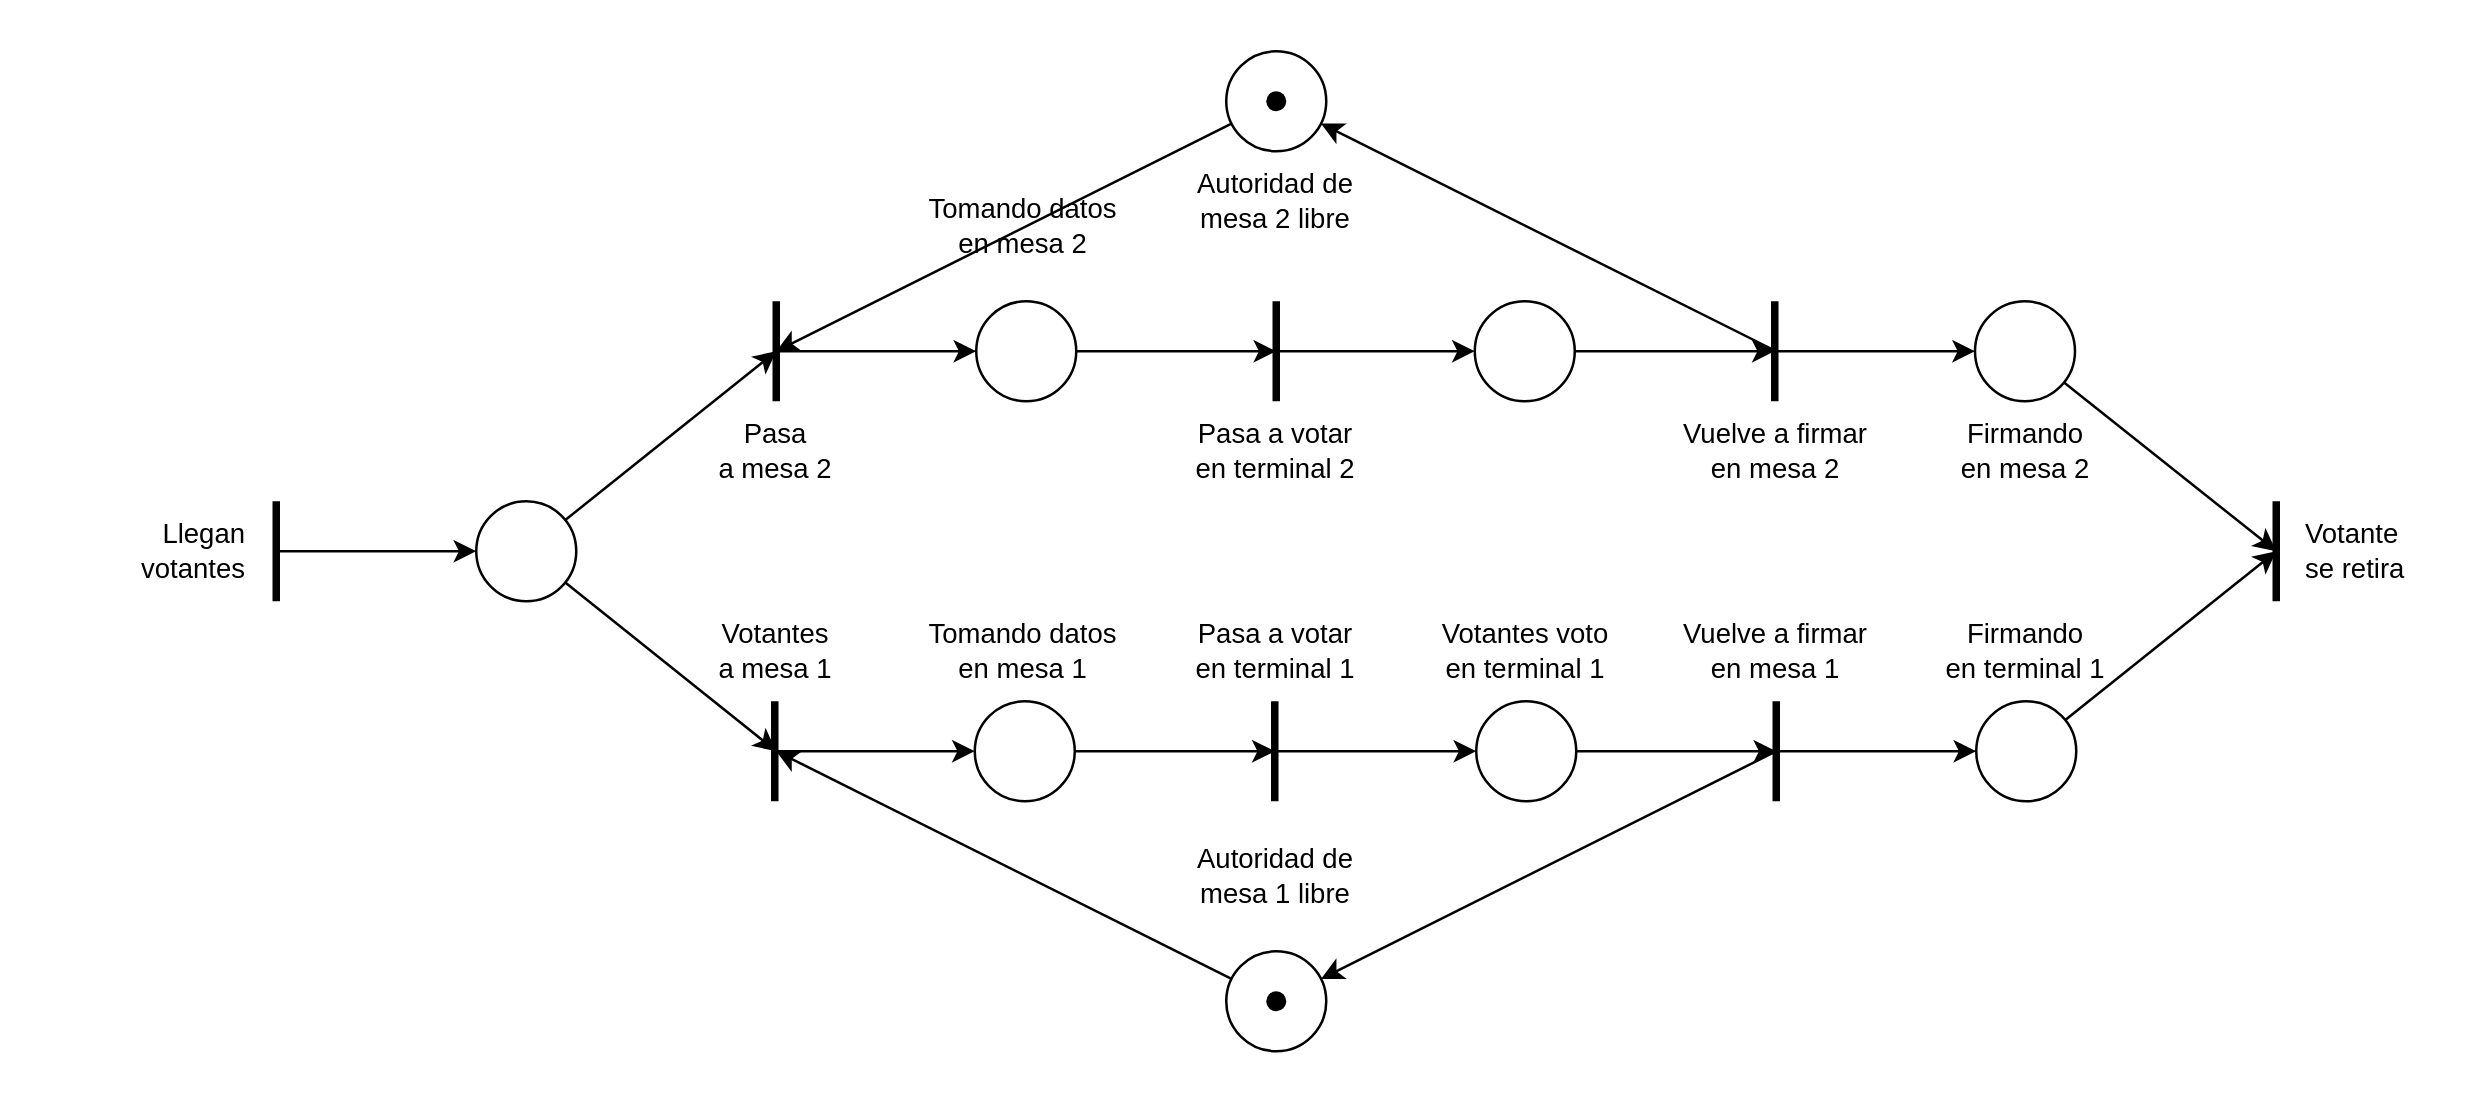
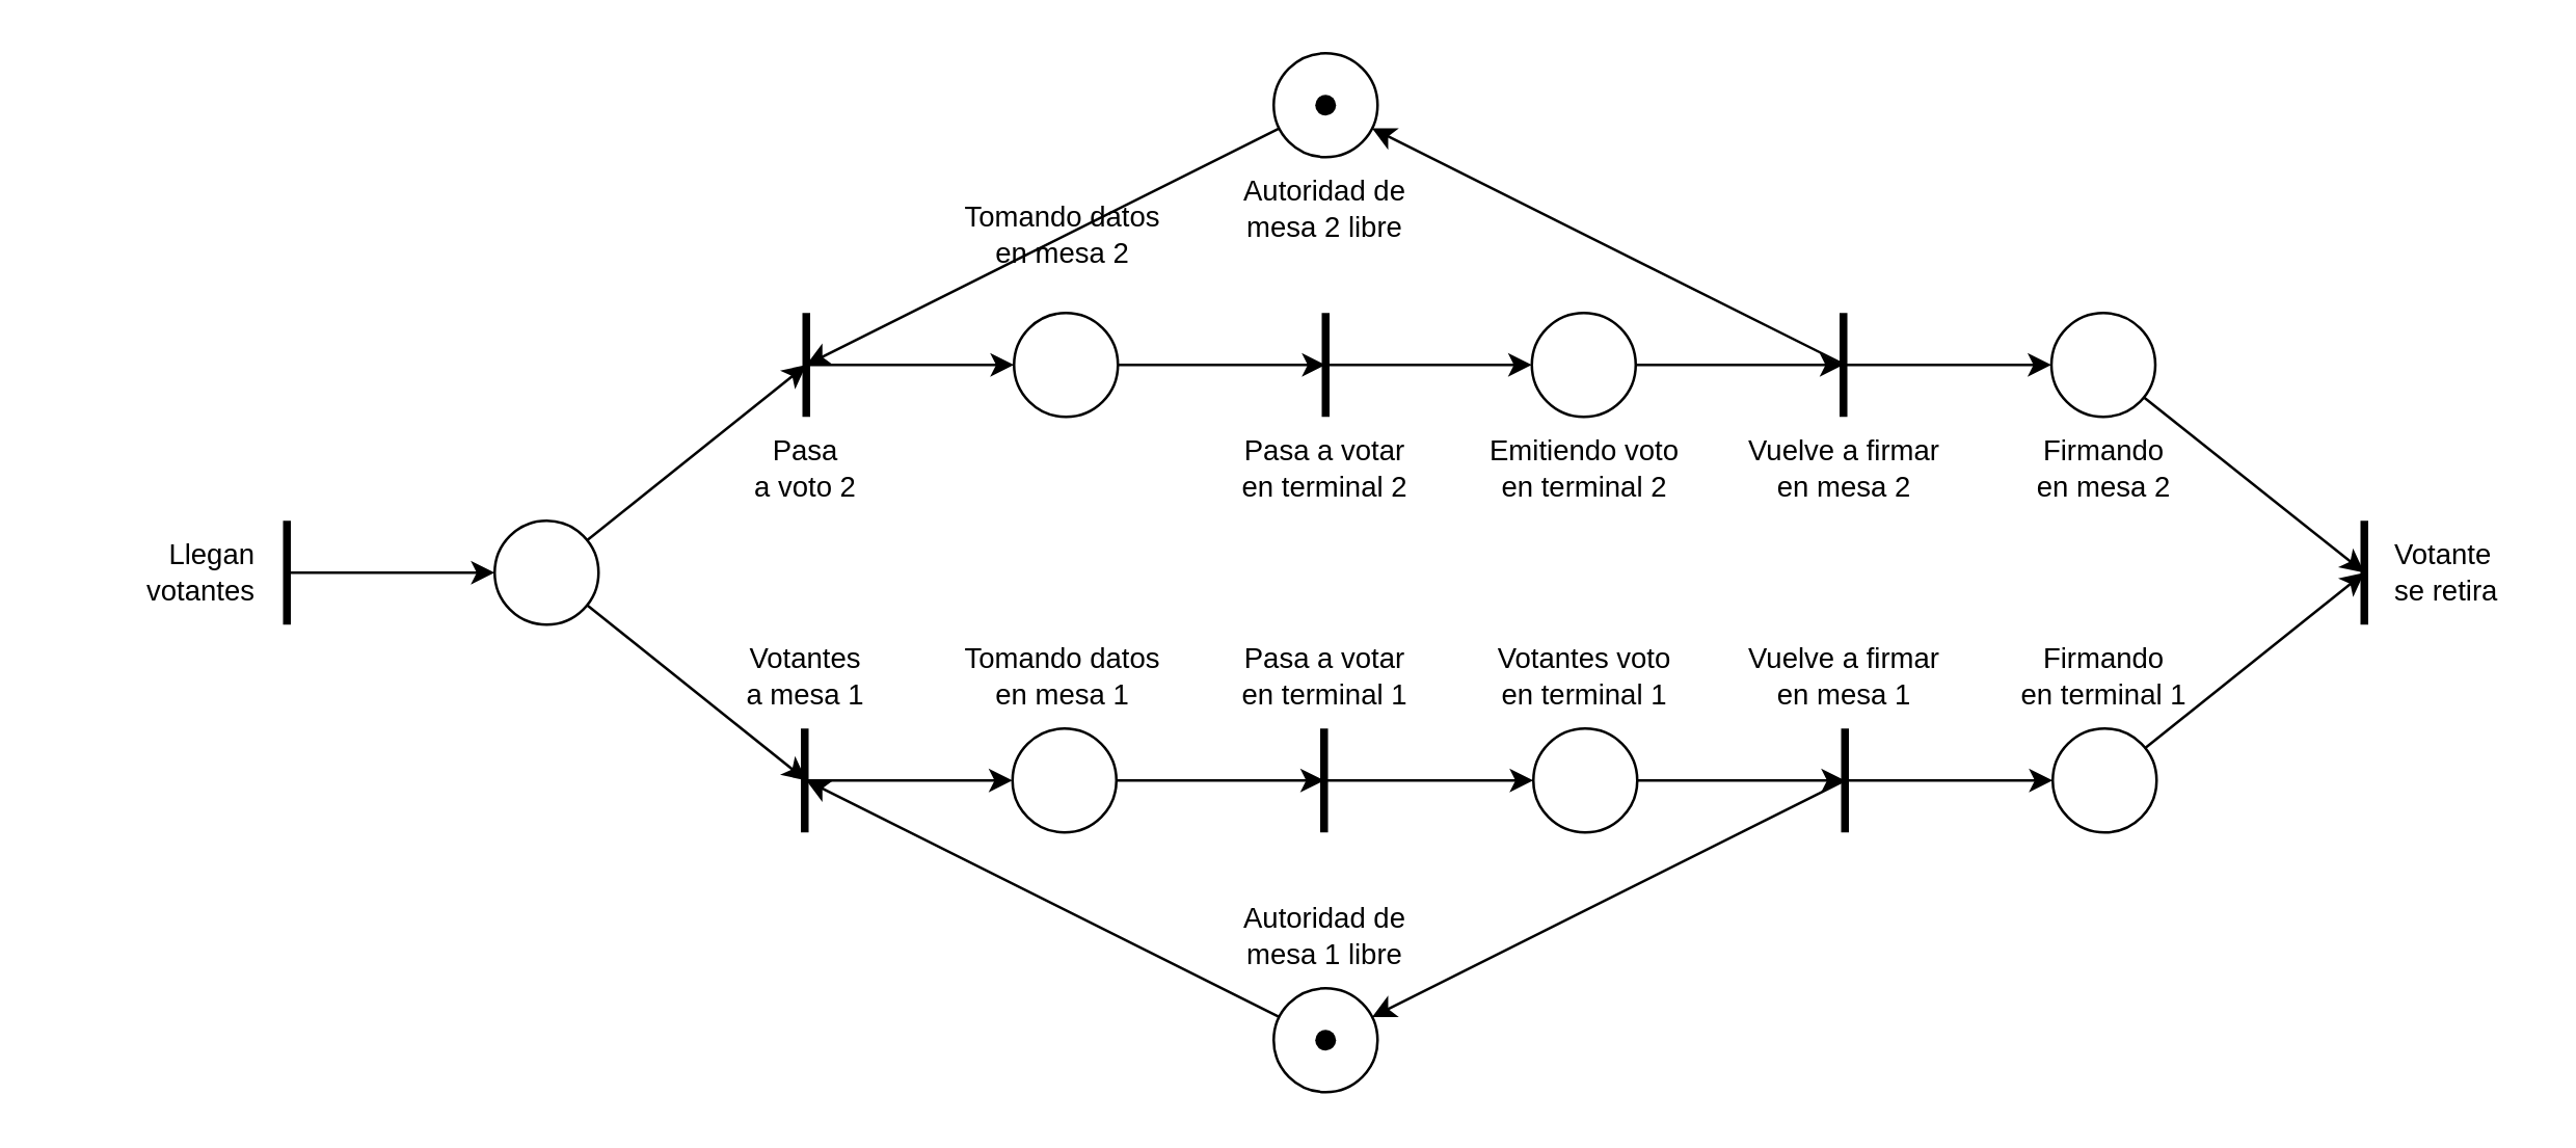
  <mxCell id="0" />
  <mxCell id="1" parent="0" />
  <mxCell id="2" style="rounded=0;orthogonalLoop=1;jettySize=auto;html=1;strokeWidth=1;" edge="1" parent="1" source="4"><mxGeometry relative="1" as="geometry"><mxPoint x="310" y="140" as="targetPoint" /></mxGeometry></mxCell>
  <mxCell id="3" style="edgeStyle=none;rounded=0;orthogonalLoop=1;jettySize=auto;html=1;strokeWidth=1;" edge="1" parent="1" source="4"><mxGeometry relative="1" as="geometry"><mxPoint x="310" y="300" as="targetPoint" /></mxGeometry></mxCell>
  <mxCell id="4" value="" style="ellipse;whiteSpace=wrap;html=1;aspect=fixed;" vertex="1" parent="1"><mxGeometry x="190" y="200" width="40" height="40" as="geometry" /></mxCell>
  <mxCell id="5" value="" style="endArrow=none;html=1;strokeWidth=3;" edge="1" parent="1"><mxGeometry width="50" height="50" relative="1" as="geometry"><mxPoint x="110" y="240" as="sourcePoint" /><mxPoint x="110" y="200" as="targetPoint" /></mxGeometry></mxCell>
  <mxCell id="6" value="" style="endArrow=classic;html=1;strokeWidth=1;" edge="1" parent="1" target="4"><mxGeometry width="50" height="50" relative="1" as="geometry"><mxPoint x="110" y="220" as="sourcePoint" /><mxPoint x="280" y="240" as="targetPoint" /></mxGeometry></mxCell>
  <mxCell id="7" style="edgeStyle=none;rounded=0;orthogonalLoop=1;jettySize=auto;html=1;strokeWidth=1;" edge="1" parent="1" source="8"><mxGeometry relative="1" as="geometry"><mxPoint x="510" y="140" as="targetPoint" /></mxGeometry></mxCell>
  <mxCell id="8" value="" style="ellipse;whiteSpace=wrap;html=1;aspect=fixed;" vertex="1" parent="1"><mxGeometry x="390" y="120" width="40" height="40" as="geometry" /></mxCell>
  <mxCell id="9" value="" style="endArrow=none;html=1;strokeWidth=3;" edge="1" parent="1"><mxGeometry width="50" height="50" relative="1" as="geometry"><mxPoint x="310" y="160" as="sourcePoint" /><mxPoint x="310" y="120" as="targetPoint" /></mxGeometry></mxCell>
  <mxCell id="10" value="" style="endArrow=classic;html=1;strokeWidth=1;" edge="1" target="8" parent="1"><mxGeometry width="50" height="50" relative="1" as="geometry"><mxPoint x="310" y="140" as="sourcePoint" /><mxPoint x="480" y="160" as="targetPoint" /></mxGeometry></mxCell>
  <mxCell id="11" style="edgeStyle=none;rounded=0;orthogonalLoop=1;jettySize=auto;html=1;strokeWidth=1;" edge="1" parent="1" source="12"><mxGeometry relative="1" as="geometry"><mxPoint x="509.41" y="300" as="targetPoint" /></mxGeometry></mxCell>
  <mxCell id="12" value="" style="ellipse;whiteSpace=wrap;html=1;aspect=fixed;" vertex="1" parent="1"><mxGeometry x="389.41" y="280" width="40" height="40" as="geometry" /></mxCell>
  <mxCell id="13" value="" style="endArrow=none;html=1;strokeWidth=3;" edge="1" parent="1"><mxGeometry width="50" height="50" relative="1" as="geometry"><mxPoint x="309.41" y="320" as="sourcePoint" /><mxPoint x="309.41" y="280" as="targetPoint" /></mxGeometry></mxCell>
  <mxCell id="14" value="" style="endArrow=classic;html=1;strokeWidth=1;" edge="1" target="12" parent="1"><mxGeometry width="50" height="50" relative="1" as="geometry"><mxPoint x="309.41" y="300" as="sourcePoint" /><mxPoint x="479.41" y="320" as="targetPoint" /></mxGeometry></mxCell>
  <mxCell id="15" value="" style="endArrow=none;html=1;strokeWidth=3;" edge="1" parent="1"><mxGeometry width="50" height="50" relative="1" as="geometry"><mxPoint x="510" y="160" as="sourcePoint" /><mxPoint x="510" y="120" as="targetPoint" /></mxGeometry></mxCell>
  <mxCell id="16" value="" style="endArrow=none;html=1;strokeWidth=3;" edge="1" parent="1"><mxGeometry width="50" height="50" relative="1" as="geometry"><mxPoint x="509.41" y="320" as="sourcePoint" /><mxPoint x="509.41" y="280" as="targetPoint" /></mxGeometry></mxCell>
  <mxCell id="17" style="edgeStyle=none;rounded=0;orthogonalLoop=1;jettySize=auto;html=1;strokeWidth=1;" edge="1" source="18" parent="1"><mxGeometry relative="1" as="geometry"><mxPoint x="710" y="300" as="targetPoint" /></mxGeometry></mxCell>
  <mxCell id="18" value="" style="ellipse;whiteSpace=wrap;html=1;aspect=fixed;" vertex="1" parent="1"><mxGeometry x="590" y="280" width="40" height="40" as="geometry" /></mxCell>
  <mxCell id="19" value="" style="endArrow=none;html=1;strokeWidth=3;" edge="1" parent="1"><mxGeometry width="50" height="50" relative="1" as="geometry"><mxPoint x="710" y="320" as="sourcePoint" /><mxPoint x="710" y="280" as="targetPoint" /></mxGeometry></mxCell>
  <mxCell id="20" value="" style="endArrow=classic;html=1;strokeWidth=1;" edge="1" target="18" parent="1"><mxGeometry width="50" height="50" relative="1" as="geometry"><mxPoint x="510" y="300" as="sourcePoint" /><mxPoint x="680" y="320" as="targetPoint" /></mxGeometry></mxCell>
  <mxCell id="21" value="" style="endArrow=classic;html=1;strokeWidth=1;" edge="1" target="22" parent="1"><mxGeometry width="50" height="50" relative="1" as="geometry"><mxPoint x="509.41" y="140" as="sourcePoint" /><mxPoint x="679.41" y="160" as="targetPoint" /></mxGeometry></mxCell>
  <mxCell id="22" value="" style="ellipse;whiteSpace=wrap;html=1;aspect=fixed;" vertex="1" parent="1"><mxGeometry x="589.41" y="120" width="40" height="40" as="geometry" /></mxCell>
  <mxCell id="23" value="" style="endArrow=none;html=1;strokeWidth=3;" edge="1" parent="1"><mxGeometry width="50" height="50" relative="1" as="geometry"><mxPoint x="709.41" y="160" as="sourcePoint" /><mxPoint x="709.41" y="120" as="targetPoint" /></mxGeometry></mxCell>
  <mxCell id="24" style="edgeStyle=none;rounded=0;orthogonalLoop=1;jettySize=auto;html=1;strokeWidth=1;" edge="1" source="22" parent="1"><mxGeometry relative="1" as="geometry"><mxPoint x="709.41" y="140" as="targetPoint" /></mxGeometry></mxCell>
  <mxCell id="25" style="edgeStyle=none;rounded=0;orthogonalLoop=1;jettySize=auto;html=1;strokeWidth=1;" edge="1" parent="1" source="26"><mxGeometry relative="1" as="geometry"><mxPoint x="310" y="140" as="targetPoint" /></mxGeometry></mxCell>
  <mxCell id="26" value="" style="ellipse;whiteSpace=wrap;html=1;aspect=fixed;" vertex="1" parent="1"><mxGeometry x="490" y="20" width="40" height="40" as="geometry" /></mxCell>
  <mxCell id="27" value="" style="endArrow=classic;html=1;strokeWidth=1;" edge="1" parent="1" target="26"><mxGeometry width="50" height="50" relative="1" as="geometry"><mxPoint x="710" y="140" as="sourcePoint" /><mxPoint x="660" y="210" as="targetPoint" /></mxGeometry></mxCell>
  <mxCell id="28" value="" style="ellipse;whiteSpace=wrap;html=1;aspect=fixed;" vertex="1" parent="1"><mxGeometry x="490" y="380" width="40" height="40" as="geometry" /></mxCell>
  <mxCell id="29" style="edgeStyle=none;rounded=0;orthogonalLoop=1;jettySize=auto;html=1;strokeWidth=1;" edge="1" parent="1" target="28"><mxGeometry relative="1" as="geometry"><mxPoint x="720" y="310" as="targetPoint" /><mxPoint x="710" y="300" as="sourcePoint" /></mxGeometry></mxCell>
  <mxCell id="30" style="edgeStyle=none;rounded=0;orthogonalLoop=1;jettySize=auto;html=1;strokeWidth=1;" edge="1" parent="1" source="28"><mxGeometry relative="1" as="geometry"><mxPoint x="310" y="300" as="targetPoint" /><mxPoint x="720" y="310" as="sourcePoint" /></mxGeometry></mxCell>
  <mxCell id="31" value="" style="ellipse;whiteSpace=wrap;html=1;aspect=fixed;" vertex="1" parent="1"><mxGeometry x="790" y="280" width="40" height="40" as="geometry" /></mxCell>
  <mxCell id="32" value="" style="endArrow=classic;html=1;strokeWidth=1;" edge="1" target="31" parent="1"><mxGeometry width="50" height="50" relative="1" as="geometry"><mxPoint x="710" y="300" as="sourcePoint" /><mxPoint x="880" y="320" as="targetPoint" /></mxGeometry></mxCell>
  <mxCell id="33" style="edgeStyle=none;rounded=0;orthogonalLoop=1;jettySize=auto;html=1;strokeWidth=1;" edge="1" source="31" parent="1"><mxGeometry relative="1" as="geometry"><mxPoint x="910" y="220" as="targetPoint" /></mxGeometry></mxCell>
  <mxCell id="34" value="" style="endArrow=none;html=1;strokeWidth=3;" edge="1" parent="1"><mxGeometry width="50" height="50" relative="1" as="geometry"><mxPoint x="910" y="240" as="sourcePoint" /><mxPoint x="910" y="200" as="targetPoint" /></mxGeometry></mxCell>
  <mxCell id="35" value="" style="ellipse;whiteSpace=wrap;html=1;aspect=fixed;" vertex="1" parent="1"><mxGeometry x="789.5" y="120" width="40" height="40" as="geometry" /></mxCell>
  <mxCell id="36" style="edgeStyle=none;rounded=0;orthogonalLoop=1;jettySize=auto;html=1;strokeWidth=1;" edge="1" source="35" parent="1"><mxGeometry relative="1" as="geometry"><mxPoint x="910" y="220" as="targetPoint" /></mxGeometry></mxCell>
  <mxCell id="37" value="" style="endArrow=classic;html=1;strokeWidth=1;" edge="1" target="35" parent="1"><mxGeometry width="50" height="50" relative="1" as="geometry"><mxPoint x="709.5" y="140" as="sourcePoint" /><mxPoint x="879.5" y="160" as="targetPoint" /></mxGeometry></mxCell>
  <mxCell id="38" value="" style="ellipse;whiteSpace=wrap;html=1;aspect=fixed;strokeColor=none;fillColor=#000000;" vertex="1" parent="1"><mxGeometry x="506" y="396" width="8" height="8" as="geometry" /></mxCell>
  <mxCell id="39" value="" style="ellipse;whiteSpace=wrap;html=1;aspect=fixed;strokeColor=none;fillColor=#000000;" vertex="1" parent="1"><mxGeometry x="506" y="36" width="8" height="8" as="geometry" /></mxCell>
  <mxCell id="40" value="&lt;div&gt;Llegan&lt;/div&gt;&lt;div&gt;votantes&lt;br&gt;&lt;/div&gt;" style="text;html=1;strokeColor=none;fillColor=none;align=right;verticalAlign=middle;whiteSpace=wrap;rounded=0;fontSize=11;" vertex="1" parent="1"><mxGeometry x="20" y="200" width="80" height="40" as="geometry" /></mxCell>
  <mxCell id="41" value="&lt;div&gt;Votantes&lt;/div&gt;&lt;div&gt;a mesa 1&lt;/div&gt;" style="text;html=1;strokeColor=none;fillColor=none;align=center;verticalAlign=middle;whiteSpace=wrap;rounded=0;fontSize=11;" vertex="1" parent="1"><mxGeometry x="270" y="240" width="80" height="40" as="geometry" /></mxCell>
- <mxCell id="42" value="&lt;div&gt;Pasa&lt;/div&gt;&lt;div&gt;a mesa 2&lt;br&gt;&lt;/div&gt;" style="text;html=1;strokeColor=none;fillColor=none;align=center;verticalAlign=middle;whiteSpace=wrap;rounded=0;fontSize=11;" vertex="1" parent="1"><mxGeometry x="270" y="160" width="80" height="40" as="geometry" /></mxCell>
+ <mxCell id="42" value="&lt;div&gt;Pasa&lt;/div&gt;&lt;div&gt;a voto 2&lt;br&gt;&lt;/div&gt;" style="text;html=1;strokeColor=none;fillColor=none;align=center;verticalAlign=middle;whiteSpace=wrap;rounded=0;fontSize=11;" vertex="1" parent="1"><mxGeometry x="270" y="160" width="80" height="40" as="geometry" /></mxCell>
  <mxCell id="43" value="&lt;div&gt;Tomando datos en mesa 2&lt;br&gt;&lt;/div&gt;" style="text;html=1;strokeColor=none;fillColor=none;align=center;verticalAlign=middle;whiteSpace=wrap;rounded=0;fontSize=11;" vertex="1" parent="1"><mxGeometry x="369.41" y="70" width="80" height="40" as="geometry" /></mxCell>
  <mxCell id="44" value="&lt;div&gt;Tomando datos en mesa 1&lt;br&gt;&lt;/div&gt;" style="text;html=1;strokeColor=none;fillColor=none;align=center;verticalAlign=middle;whiteSpace=wrap;rounded=0;fontSize=11;" vertex="1" parent="1"><mxGeometry x="369.41" y="240" width="80" height="40" as="geometry" /></mxCell>
  <mxCell id="45" value="Autoridad de mesa 2 libre" style="text;html=1;strokeColor=none;fillColor=none;align=center;verticalAlign=middle;whiteSpace=wrap;rounded=0;fontSize=11;" vertex="1" parent="1"><mxGeometry x="470" y="60" width="80" height="40" as="geometry" /></mxCell>
- <mxCell id="46" value="Autoridad de mesa 1 libre" style="text;html=1;strokeColor=none;fillColor=none;align=center;verticalAlign=middle;whiteSpace=wrap;rounded=0;fontSize=11;" vertex="1" parent="1"><mxGeometry x="470" y="330" width="80" height="40" as="geometry" /></mxCell>
+ <mxCell id="46" value="Autoridad de mesa 1 libre" style="text;html=1;strokeColor=none;fillColor=none;align=center;verticalAlign=middle;whiteSpace=wrap;rounded=0;fontSize=11;" vertex="1" parent="1"><mxGeometry x="470" y="340" width="80" height="40" as="geometry" /></mxCell>
  <mxCell id="47" value="&lt;div&gt;Pasa a votar&lt;/div&gt;&lt;div&gt;en terminal 2&lt;br&gt;&lt;/div&gt;" style="text;html=1;strokeColor=none;fillColor=none;align=center;verticalAlign=middle;whiteSpace=wrap;rounded=0;fontSize=11;" vertex="1" parent="1"><mxGeometry x="470" y="160" width="80" height="40" as="geometry" /></mxCell>
  <mxCell id="48" value="&lt;div&gt;Pasa a votar&lt;/div&gt;&lt;div&gt;en terminal 1&lt;br&gt;&lt;/div&gt;" style="text;html=1;strokeColor=none;fillColor=none;align=center;verticalAlign=middle;whiteSpace=wrap;rounded=0;fontSize=11;" vertex="1" parent="1"><mxGeometry x="470" y="240" width="80" height="40" as="geometry" /></mxCell>
  <mxCell id="49" value="&lt;div&gt;Votantes voto&lt;br&gt;&lt;/div&gt;&lt;div&gt;en terminal 1&lt;br&gt;&lt;/div&gt;" style="text;html=1;strokeColor=none;fillColor=none;align=center;verticalAlign=middle;whiteSpace=wrap;rounded=0;fontSize=11;" vertex="1" parent="1"><mxGeometry x="570" y="240" width="80" height="40" as="geometry" /></mxCell>
+ <mxCell id="50" value="&lt;div&gt;Emitiendo voto&lt;br&gt;&lt;/div&gt;&lt;div&gt;en terminal 2&lt;br&gt;&lt;/div&gt;" style="text;html=1;strokeColor=none;fillColor=none;align=center;verticalAlign=middle;whiteSpace=wrap;rounded=0;fontSize=11;" vertex="1" parent="1"><mxGeometry x="570" y="160" width="80" height="40" as="geometry" /></mxCell>
  <mxCell id="51" value="&lt;div&gt;Vuelve a firmar&lt;/div&gt;&lt;div&gt;en mesa 2&lt;br&gt;&lt;/div&gt;" style="text;html=1;strokeColor=none;fillColor=none;align=center;verticalAlign=middle;whiteSpace=wrap;rounded=0;fontSize=11;" vertex="1" parent="1"><mxGeometry x="670" y="160" width="80" height="40" as="geometry" /></mxCell>
  <mxCell id="52" value="&lt;div&gt;Vuelve a firmar&lt;/div&gt;&lt;div&gt;en mesa 1&lt;br&gt;&lt;/div&gt;" style="text;html=1;strokeColor=none;fillColor=none;align=center;verticalAlign=middle;whiteSpace=wrap;rounded=0;fontSize=11;" vertex="1" parent="1"><mxGeometry x="670" y="240" width="80" height="40" as="geometry" /></mxCell>
  <mxCell id="53" value="&lt;div&gt;Firmando&lt;/div&gt;&lt;div&gt;en terminal 1&lt;br&gt;&lt;/div&gt;" style="text;html=1;strokeColor=none;fillColor=none;align=center;verticalAlign=middle;whiteSpace=wrap;rounded=0;fontSize=11;" vertex="1" parent="1"><mxGeometry x="769.5" y="240" width="80" height="40" as="geometry" /></mxCell>
  <mxCell id="54" value="&lt;div&gt;Firmando&lt;/div&gt;&lt;div&gt;en mesa 2&lt;br&gt;&lt;/div&gt;" style="text;html=1;strokeColor=none;fillColor=none;align=center;verticalAlign=middle;whiteSpace=wrap;rounded=0;fontSize=11;" vertex="1" parent="1"><mxGeometry x="770" y="160" width="80" height="40" as="geometry" /></mxCell>
  <mxCell id="55" value="&lt;div&gt;Votante&lt;/div&gt;&lt;div&gt;se retira&lt;/div&gt;" style="text;html=1;strokeColor=none;fillColor=none;align=left;verticalAlign=middle;whiteSpace=wrap;rounded=0;fontSize=11;" vertex="1" parent="1"><mxGeometry x="920" y="200" width="50" height="40" as="geometry" /></mxCell>
